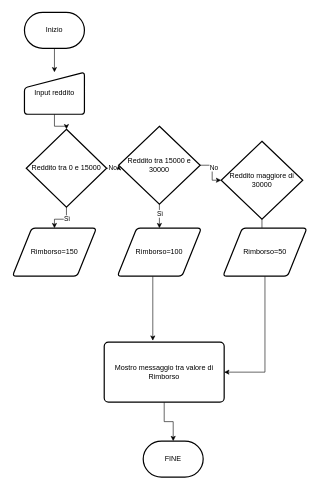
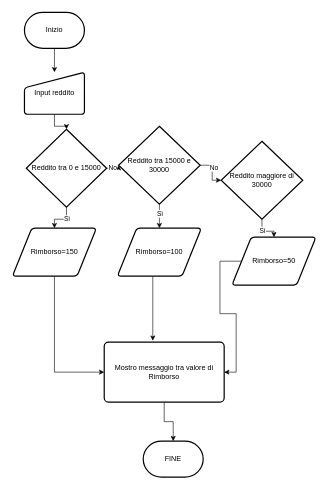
  <mxCell id="0" />
  <mxCell id="1" parent="0" />
  <mxCell id="2" value="" style="edgeStyle=orthogonalEdgeStyle;rounded=0;orthogonalLoop=1;jettySize=auto;html=1;" edge="1" parent="1" source="3" target="5"><mxGeometry relative="1" as="geometry" /></mxCell>
  <mxCell id="3" value="Inizio" style="strokeWidth=2;html=1;shape=mxgraph.flowchart.terminator;whiteSpace=wrap;" vertex="1" parent="1"><mxGeometry x="40" y="20" width="100" height="60" as="geometry" /></mxCell>
  <mxCell id="4" value="" style="edgeStyle=orthogonalEdgeStyle;rounded=0;orthogonalLoop=1;jettySize=auto;html=1;" edge="1" parent="1" source="5" target="10"><mxGeometry relative="1" as="geometry" /></mxCell>
  <mxCell id="5" value="Input reddito" style="html=1;strokeWidth=2;shape=manualInput;whiteSpace=wrap;rounded=1;size=26;arcSize=11;" vertex="1" parent="1"><mxGeometry x="40" y="120" width="100" height="70" as="geometry" /></mxCell>
  <mxCell id="6" value="" style="edgeStyle=orthogonalEdgeStyle;rounded=0;orthogonalLoop=1;jettySize=auto;html=1;" edge="1" parent="1" source="10" target="15"><mxGeometry relative="1" as="geometry" /></mxCell>
  <mxCell id="7" value="No" style="edgeLabel;html=1;align=center;verticalAlign=middle;resizable=0;points=[];" vertex="1" connectable="0" parent="6"><mxGeometry x="-0.267" y="1" relative="1" as="geometry"><mxPoint as="offset" /></mxGeometry></mxCell>
  <mxCell id="8" value="" style="edgeStyle=orthogonalEdgeStyle;rounded=0;orthogonalLoop=1;jettySize=auto;html=1;" edge="1" parent="1" source="10" target="22"><mxGeometry relative="1" as="geometry" /></mxCell>
  <mxCell id="9" value="Sì" style="edgeLabel;html=1;align=center;verticalAlign=middle;resizable=0;points=[];" vertex="1" connectable="0" parent="8"><mxGeometry x="-0.262" y="-1" relative="1" as="geometry"><mxPoint as="offset" /></mxGeometry></mxCell>
  <mxCell id="10" value="Reddito tra 0 e 15000" style="strokeWidth=2;html=1;shape=mxgraph.flowchart.decision;whiteSpace=wrap;" vertex="1" parent="1"><mxGeometry x="43" y="215" width="134" height="130" as="geometry" /></mxCell>
  <mxCell id="11" value="" style="edgeStyle=orthogonalEdgeStyle;rounded=0;orthogonalLoop=1;jettySize=auto;html=1;" edge="1" parent="1" source="15" target="18"><mxGeometry relative="1" as="geometry" /></mxCell>
  <mxCell id="12" value="No" style="edgeLabel;html=1;align=center;verticalAlign=middle;resizable=0;points=[];" vertex="1" connectable="0" parent="11"><mxGeometry x="-0.238" y="2" relative="1" as="geometry"><mxPoint as="offset" /></mxGeometry></mxCell>
  <mxCell id="13" value="" style="edgeStyle=orthogonalEdgeStyle;rounded=0;orthogonalLoop=1;jettySize=auto;html=1;" edge="1" parent="1" source="15" target="25"><mxGeometry relative="1" as="geometry" /></mxCell>
  <mxCell id="14" value="Sì" style="edgeLabel;html=1;align=center;verticalAlign=middle;resizable=0;points=[];" vertex="1" connectable="0" parent="13"><mxGeometry x="-0.238" relative="1" as="geometry"><mxPoint as="offset" /></mxGeometry></mxCell>
  <mxCell id="15" value="Reddito tra 15000 e 30000" style="strokeWidth=2;html=1;shape=mxgraph.flowchart.decision;whiteSpace=wrap;" vertex="1" parent="1"><mxGeometry x="197" y="210" width="136" height="130" as="geometry" /></mxCell>
  <mxCell id="16" value="" style="edgeStyle=orthogonalEdgeStyle;rounded=0;orthogonalLoop=1;jettySize=auto;html=1;" edge="1" parent="1" source="18" target="26"><mxGeometry relative="1" as="geometry" /></mxCell>
  <mxCell id="17" value="Sì" style="edgeLabel;html=1;align=center;verticalAlign=middle;resizable=0;points=[];" vertex="1" connectable="0" parent="16"><mxGeometry x="-0.262" relative="1" as="geometry"><mxPoint as="offset" /></mxGeometry></mxCell>
  <mxCell id="18" value="Reddito maggiore di 30000" style="strokeWidth=2;html=1;shape=mxgraph.flowchart.decision;whiteSpace=wrap;" vertex="1" parent="1"><mxGeometry x="368" y="235" width="136" height="130" as="geometry" /></mxCell>
  <mxCell id="19" value="" style="edgeStyle=orthogonalEdgeStyle;rounded=0;orthogonalLoop=1;jettySize=auto;html=1;" edge="1" parent="1" source="20" target="27"><mxGeometry relative="1" as="geometry" /></mxCell>
  <mxCell id="20" value="Mostro messaggio tra valore di Rimborso" style="rounded=1;whiteSpace=wrap;html=1;absoluteArcSize=1;arcSize=14;strokeWidth=2;" vertex="1" parent="1"><mxGeometry x="173" y="570" width="200" height="100" as="geometry" /></mxCell>
+ <mxCell id="21" value="" style="edgeStyle=orthogonalEdgeStyle;rounded=0;orthogonalLoop=1;jettySize=auto;html=1;" edge="1" parent="1" source="22" target="20"><mxGeometry relative="1" as="geometry"><Array as="points"><mxPoint x="90" y="620" /></Array></mxGeometry></mxCell>
  <mxCell id="22" value="Rimborso=150" style="shape=parallelogram;html=1;strokeWidth=2;perimeter=parallelogramPerimeter;whiteSpace=wrap;rounded=1;arcSize=12;size=0.23;" vertex="1" parent="1"><mxGeometry x="20" y="380" width="140" height="80" as="geometry" /></mxCell>
  <mxCell id="23" style="edgeStyle=orthogonalEdgeStyle;rounded=0;orthogonalLoop=1;jettySize=auto;html=1;entryX=0.405;entryY=-0.024;entryDx=0;entryDy=0;entryPerimeter=0;" edge="1" parent="1" source="25" target="20"><mxGeometry relative="1" as="geometry"><mxPoint x="283" y="567" as="targetPoint" /><Array as="points"><mxPoint x="253" y="568" /></Array></mxGeometry></mxCell>
  <mxCell id="24" style="edgeStyle=orthogonalEdgeStyle;rounded=0;orthogonalLoop=1;jettySize=auto;html=1;entryX=1;entryY=0.5;entryDx=0;entryDy=0;" edge="1" parent="1" source="26" target="20"><mxGeometry relative="1" as="geometry" /></mxCell>
  <mxCell id="25" value="Rimborso=100" style="shape=parallelogram;html=1;strokeWidth=2;perimeter=parallelogramPerimeter;whiteSpace=wrap;rounded=1;arcSize=12;size=0.23;" vertex="1" parent="1"><mxGeometry x="195" y="380" width="140" height="80" as="geometry" /></mxCell>
- <mxCell id="26" value="Rimborso=50" style="shape=parallelogram;html=1;strokeWidth=2;perimeter=parallelogramPerimeter;whiteSpace=wrap;rounded=1;arcSize=12;size=0.23;" vertex="1" parent="1"><mxGeometry x="371" y="380" width="140" height="80" as="geometry" /></mxCell>
+ <mxCell id="26" value="Rimborso=50" style="shape=parallelogram;html=1;strokeWidth=2;perimeter=parallelogramPerimeter;whiteSpace=wrap;rounded=1;arcSize=12;size=0.23;" vertex="1" parent="1"><mxGeometry x="386" y="395" width="140" height="80" as="geometry" /></mxCell>
  <mxCell id="27" value="FINE" style="strokeWidth=2;html=1;shape=mxgraph.flowchart.terminator;whiteSpace=wrap;" vertex="1" parent="1"><mxGeometry x="238" y="735" width="100" height="60" as="geometry" /></mxCell>
